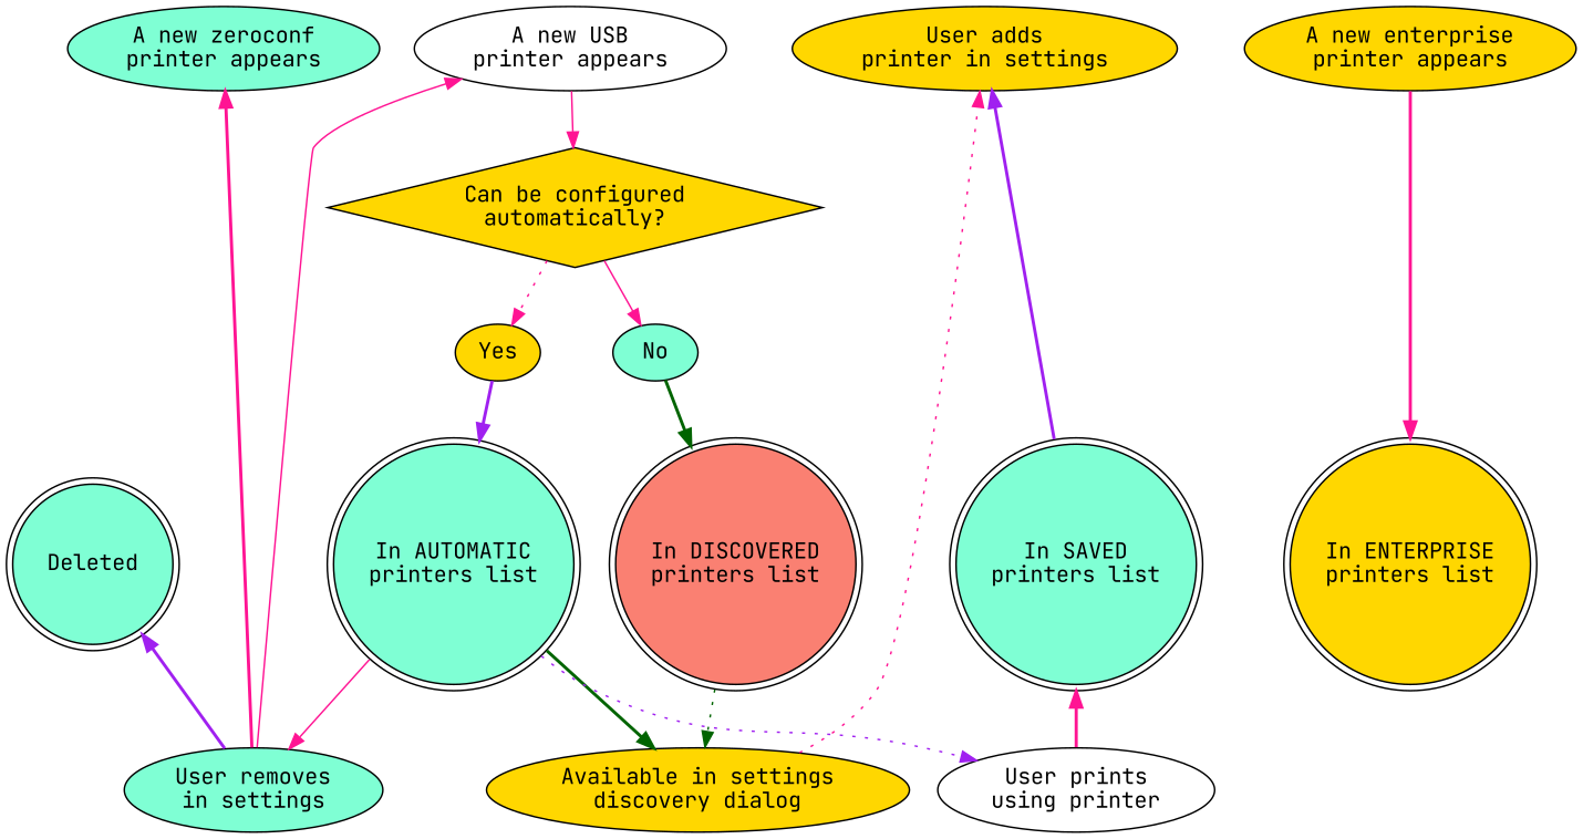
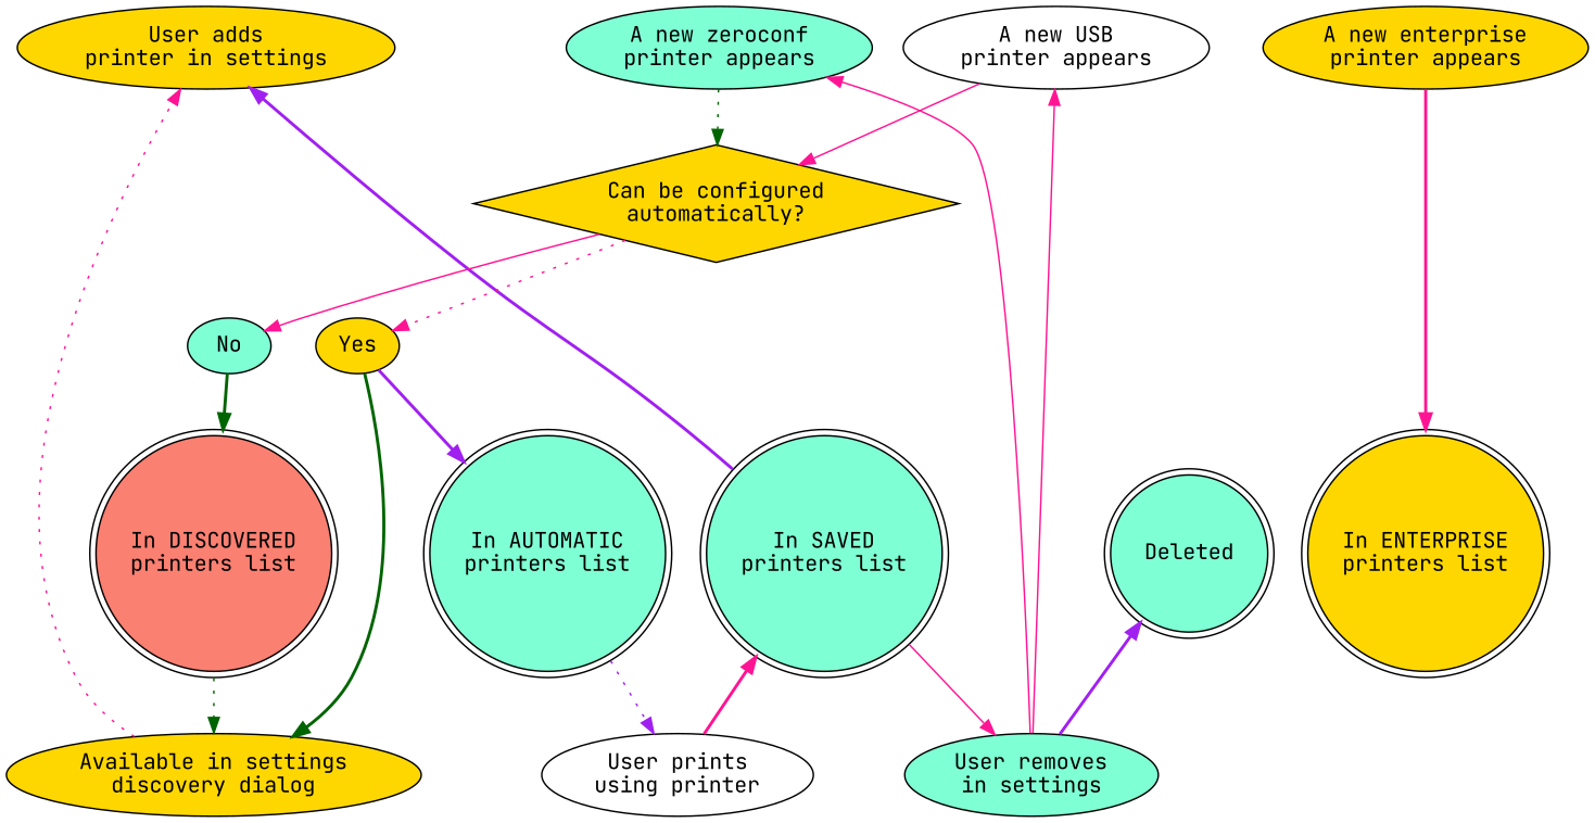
  strict digraph {
    fontname="JetBrains Mono"
    newrank=true
    node [fillcolor=aquamarine fontname="JetBrains Mono" style=filled]
    edge [color=deeppink fontname="JetBrains Mono" style=bold]
    n1 [fillcolor=white label="A new USB\nprinter appears"]
    n2 [label="A new zeroconf\nprinter appears"]
    n3 [fillcolor=gold label="User adds\nprinter in settings"]
    n4 [fillcolor=gold label="A new enterprise\nprinter appears"]
    n5 [label="In SAVED\nprinters list" margin=0 shape=doublecircle]
    n6 [fillcolor=gold label="In ENTERPRISE\nprinters list" margin=0 shape=doublecircle]
    n7 [label="In AUTOMATIC\nprinters list" margin=0 shape=doublecircle]
    n8 [fillcolor=salmon label="In DISCOVERED\nprinters list" margin=0 shape=doublecircle]
    n9 [label=Deleted margin=.1 shape=doublecircle]
    n10 [fillcolor=gold label="Can be configured\nautomatically?" shape=diamond]
    n11 [label="User removes\nin settings"]
    n12 [fillcolor=gold label="Available in settings\ndiscovery dialog" rank=2]
    n13 [fillcolor=white label="User prints\nusing printer"]
    n14 [fillcolor=gold label=Yes]
    n15 [label=No]
    subgraph sub_1 {
      rank=same
      n1
      n2
      n3
      n4
    }
    subgraph sub_2 {
      rank=same
      n5
      n6
      n7
      n8
      n9
    }
    n1 -> n10 [style=solid]
+   n2 -> n10 [color=darkgreen style=dotted]
    n4 -> n6
    n5 -> n3 [color=purple]
-   n7 -> n11 [style=solid]
-   n7 -> n12 [color=darkgreen]
+   n5 -> n11 [style=solid]
+   n14 -> n12 [color=darkgreen]
    n7 -> n13 [color=purple style=dotted]
    n8 -> n12 [color=darkgreen style=dotted]
    n10 -> n14 [style=dotted]
    n10 -> n15 [style=solid]
    n11 -> n1 [style=solid]
-   n11 -> n2
+   n11 -> n2 [style=solid]
    n11 -> n9 [color=purple]
    n12 -> n3 [style=dotted]
    n13 -> n5
    n14 -> n7 [color=purple]
    n15 -> n8 [color=darkgreen]
  }
